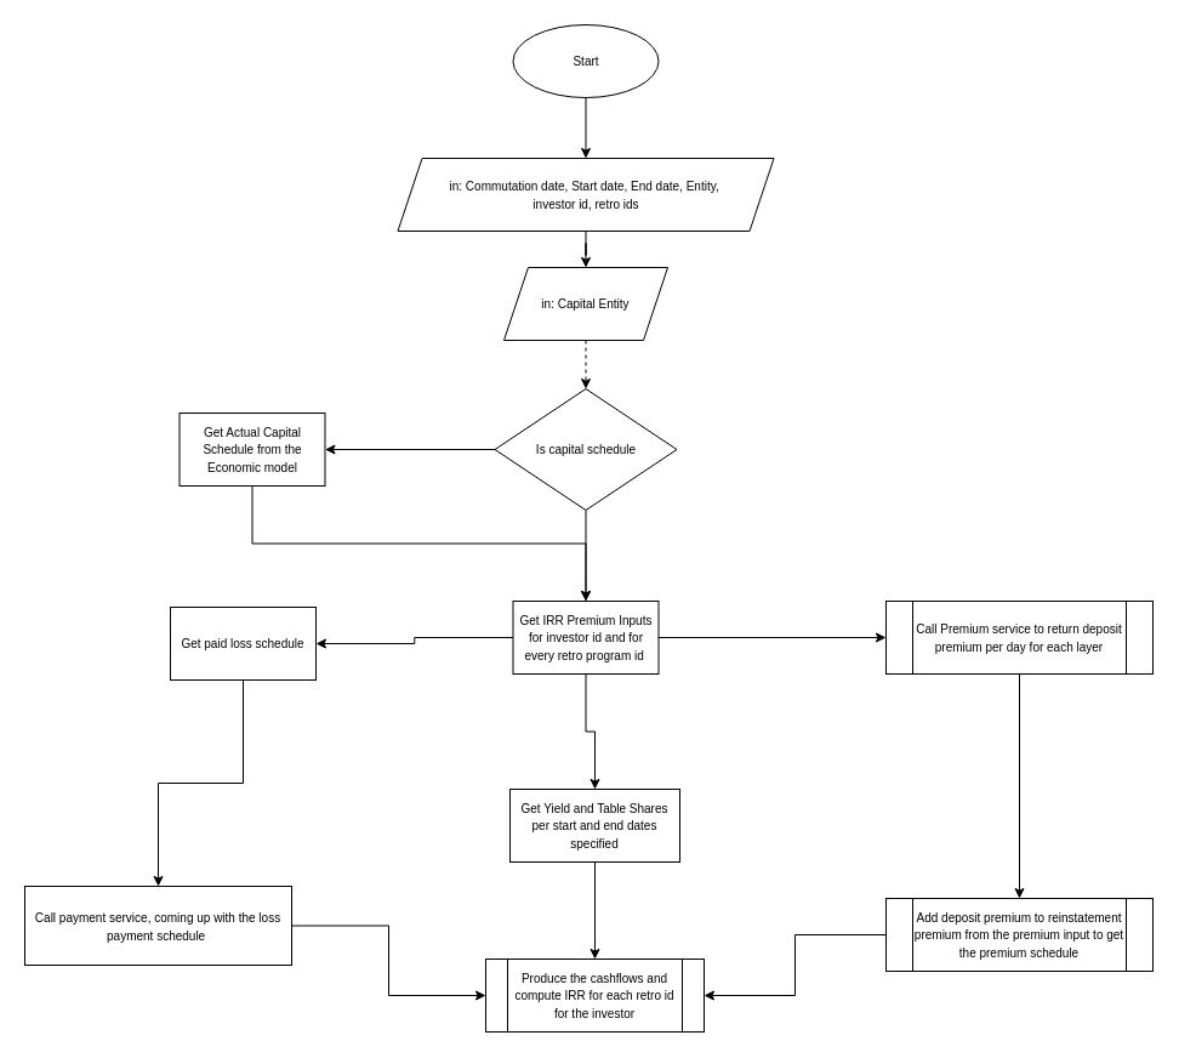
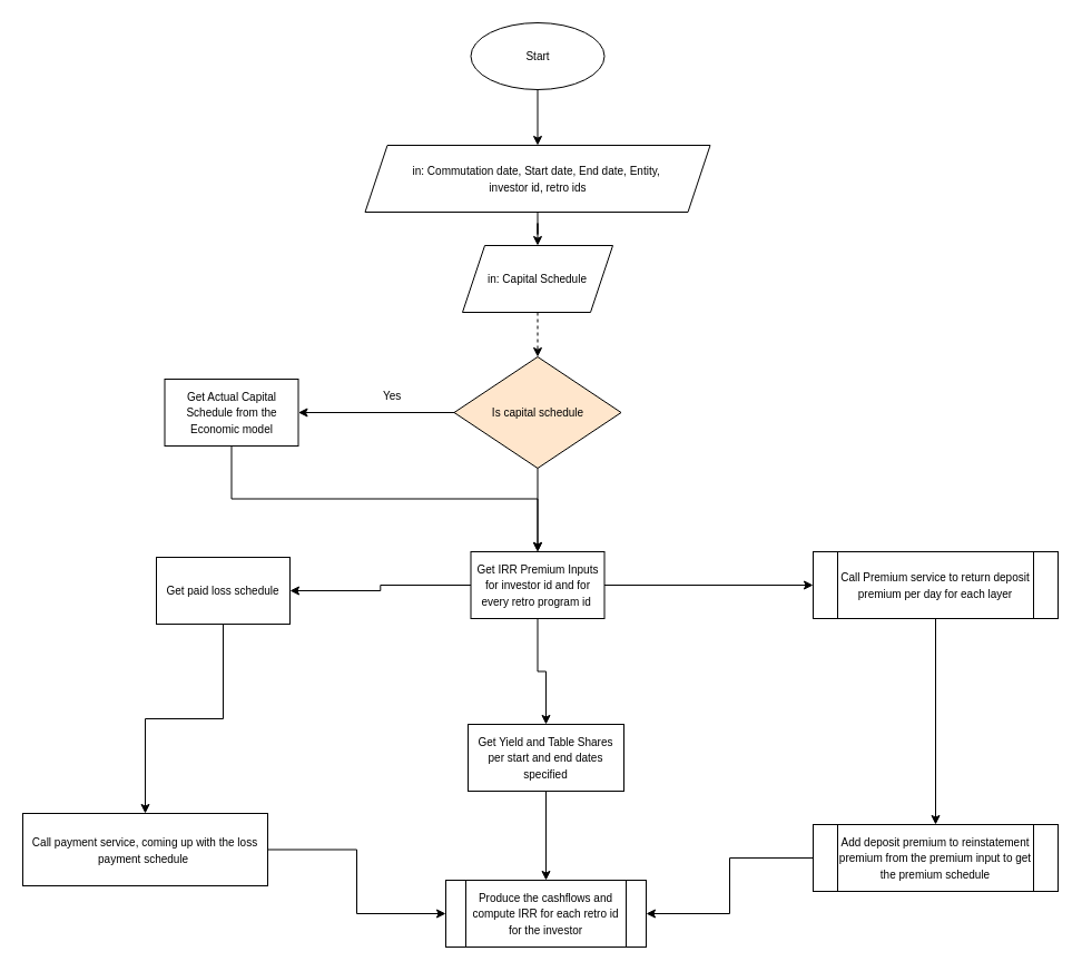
  <mxCell id="0" />
  <mxCell id="1" parent="0" />
  <mxCell id="2" value="" style="edgeStyle=orthogonalEdgeStyle;rounded=0;orthogonalLoop=1;jettySize=auto;html=1;" edge="1" parent="1" source="3" target="7"><mxGeometry relative="1" as="geometry" /></mxCell>
  <mxCell id="3" value="&lt;font style=&quot;font-size: 10px;&quot;&gt;in: Commutation date, Start date, End date, Entity,&amp;nbsp;&lt;/font&gt;&lt;div&gt;&lt;font style=&quot;font-size: 10px;&quot;&gt;investor id, retro ids&lt;/font&gt;&lt;/div&gt;" style="shape=parallelogram;perimeter=parallelogramPerimeter;whiteSpace=wrap;html=1;fixedSize=1;" vertex="1" parent="1"><mxGeometry x="327.5" y="130" width="310" height="60" as="geometry" /></mxCell>
  <mxCell id="4" value="" style="edgeStyle=orthogonalEdgeStyle;rounded=0;orthogonalLoop=1;jettySize=auto;html=1;" edge="1" parent="1" source="5" target="3"><mxGeometry relative="1" as="geometry" /></mxCell>
  <mxCell id="5" value="&lt;font style=&quot;font-size: 10px;&quot;&gt;Start&lt;/font&gt;" style="ellipse;whiteSpace=wrap;html=1;" vertex="1" parent="1"><mxGeometry x="422.5" y="20" width="120" height="60" as="geometry" /></mxCell>
  <mxCell id="6" value="" style="edgeStyle=orthogonalEdgeStyle;rounded=0;orthogonalLoop=1;jettySize=auto;html=1;dashed=1;" edge="1" parent="1" source="7" target="10"><mxGeometry relative="1" as="geometry" /></mxCell>
- <mxCell id="7" value="&lt;font style=&quot;font-size: 10px;&quot;&gt;in: Capital Entity&lt;/font&gt;" style="shape=parallelogram;perimeter=parallelogramPerimeter;whiteSpace=wrap;html=1;fixedSize=1;" vertex="1" parent="1"><mxGeometry x="415" y="220" width="135" height="60" as="geometry" /></mxCell>
+ <mxCell id="7" value="&lt;font style=&quot;font-size: 10px;&quot;&gt;in: Capital Schedule&lt;/font&gt;" style="shape=parallelogram;perimeter=parallelogramPerimeter;whiteSpace=wrap;html=1;fixedSize=1;" vertex="1" parent="1"><mxGeometry x="415" y="220" width="135" height="60" as="geometry" /></mxCell>
  <mxCell id="8" value="" style="edgeStyle=orthogonalEdgeStyle;rounded=0;orthogonalLoop=1;jettySize=auto;html=1;" edge="1" parent="1" source="10" target="11"><mxGeometry relative="1" as="geometry" /></mxCell>
  <mxCell id="9" value="" style="edgeStyle=orthogonalEdgeStyle;rounded=0;orthogonalLoop=1;jettySize=auto;html=1;" edge="1" parent="1" source="10" target="17"><mxGeometry relative="1" as="geometry" /></mxCell>
- <mxCell id="10" value="&lt;font style=&quot;font-size: 10px;&quot;&gt;Is capital schedule&lt;/font&gt;" style="rhombus;whiteSpace=wrap;html=1;" vertex="1" parent="1"><mxGeometry x="407.5" y="320" width="150" height="100" as="geometry" /></mxCell>
+ <mxCell id="10" value="&lt;font style=&quot;font-size: 10px;&quot;&gt;Is capital schedule&lt;/font&gt;" style="rhombus;whiteSpace=wrap;html=1;fillColor=#ffe6cc;" vertex="1" parent="1"><mxGeometry x="407.5" y="320" width="150" height="100" as="geometry" /></mxCell>
  <mxCell id="11" value="&lt;font style=&quot;font-size: 10px;&quot;&gt;Get Actual Capital Schedule from the Economic model&lt;/font&gt;" style="whiteSpace=wrap;html=1;" vertex="1" parent="1"><mxGeometry x="147.5" y="340" width="120" height="60" as="geometry" /></mxCell>
  <mxCell id="12" style="edgeStyle=orthogonalEdgeStyle;rounded=0;orthogonalLoop=1;jettySize=auto;html=1;exitX=0.5;exitY=1;exitDx=0;exitDy=0;" edge="1" parent="1" source="11" target="17"><mxGeometry relative="1" as="geometry" /></mxCell>
+ <mxCell id="13" value="&lt;font style=&quot;font-size: 10px;&quot;&gt;Yes&amp;nbsp;&lt;/font&gt;" style="text;html=1;align=center;verticalAlign=middle;resizable=0;points=[];autosize=1;strokeColor=none;fillColor=none;" vertex="1" parent="1"><mxGeometry x="332.5" y="340" width="40" height="30" as="geometry" /></mxCell>
  <mxCell id="14" value="" style="edgeStyle=orthogonalEdgeStyle;rounded=0;orthogonalLoop=1;jettySize=auto;html=1;" edge="1" parent="1" source="17" target="19"><mxGeometry relative="1" as="geometry" /></mxCell>
  <mxCell id="15" value="" style="edgeStyle=orthogonalEdgeStyle;rounded=0;orthogonalLoop=1;jettySize=auto;html=1;" edge="1" parent="1" source="17" target="23"><mxGeometry relative="1" as="geometry" /></mxCell>
  <mxCell id="16" value="" style="edgeStyle=orthogonalEdgeStyle;rounded=0;orthogonalLoop=1;jettySize=auto;html=1;" edge="1" parent="1" source="17" target="25"><mxGeometry relative="1" as="geometry" /></mxCell>
  <mxCell id="17" value="&lt;font style=&quot;font-size: 10px;&quot;&gt;Get IRR Premium Inputs for investor id and for every retro program id&amp;nbsp;&lt;/font&gt;" style="whiteSpace=wrap;html=1;" vertex="1" parent="1"><mxGeometry x="422.5" y="495" width="120" height="60" as="geometry" /></mxCell>
  <mxCell id="18" value="" style="edgeStyle=orthogonalEdgeStyle;rounded=0;orthogonalLoop=1;jettySize=auto;html=1;" edge="1" parent="1" source="19" target="21"><mxGeometry relative="1" as="geometry" /></mxCell>
  <mxCell id="19" value="&lt;font style=&quot;font-size: 10px;&quot;&gt;Get paid loss schedule&lt;/font&gt;" style="whiteSpace=wrap;html=1;" vertex="1" parent="1"><mxGeometry x="140" y="500" width="120" height="60" as="geometry" /></mxCell>
  <mxCell id="20" style="edgeStyle=orthogonalEdgeStyle;rounded=0;orthogonalLoop=1;jettySize=auto;html=1;" edge="1" parent="1" source="21" target="28"><mxGeometry relative="1" as="geometry" /></mxCell>
  <mxCell id="21" value="&lt;font style=&quot;font-size: 10px;&quot;&gt;Call payment service, coming up with the loss payment schedule&amp;nbsp;&lt;/font&gt;" style="whiteSpace=wrap;html=1;" vertex="1" parent="1"><mxGeometry x="20" y="730" width="220" height="65" as="geometry" /></mxCell>
  <mxCell id="22" value="" style="edgeStyle=orthogonalEdgeStyle;rounded=0;orthogonalLoop=1;jettySize=auto;html=1;" edge="1" parent="1" source="23" target="28"><mxGeometry relative="1" as="geometry" /></mxCell>
  <mxCell id="23" value="&lt;font style=&quot;font-size: 10px;&quot;&gt;Get Yield and Table Shares per start and end dates specified&lt;/font&gt;" style="whiteSpace=wrap;html=1;" vertex="1" parent="1"><mxGeometry x="420" y="650" width="140" height="60" as="geometry" /></mxCell>
  <mxCell id="24" value="" style="edgeStyle=orthogonalEdgeStyle;rounded=0;orthogonalLoop=1;jettySize=auto;html=1;" edge="1" parent="1" source="25" target="27"><mxGeometry relative="1" as="geometry" /></mxCell>
  <mxCell id="25" value="&lt;font style=&quot;font-size: 10px;&quot;&gt;Call Premium service to return deposit premium per day for each layer&lt;/font&gt;" style="shape=process;whiteSpace=wrap;html=1;backgroundOutline=1;" vertex="1" parent="1"><mxGeometry x="730" y="495" width="220" height="60" as="geometry" /></mxCell>
  <mxCell id="26" value="" style="edgeStyle=orthogonalEdgeStyle;rounded=0;orthogonalLoop=1;jettySize=auto;html=1;" edge="1" parent="1" source="27" target="28"><mxGeometry relative="1" as="geometry"><mxPoint x="600" y="770" as="targetPoint" /></mxGeometry></mxCell>
  <mxCell id="27" value="&lt;span style=&quot;font-size: 10px;&quot;&gt;Add deposit premium to reinstatement premium from the premium input to get the premium schedule&lt;/span&gt;" style="shape=process;whiteSpace=wrap;html=1;backgroundOutline=1;" vertex="1" parent="1"><mxGeometry x="730" y="740" width="220" height="60" as="geometry" /></mxCell>
  <mxCell id="28" value="&lt;font style=&quot;font-size: 10px;&quot;&gt;Produce the cashflows and compute IRR for each retro id for the investor&lt;/font&gt;" style="shape=process;whiteSpace=wrap;html=1;backgroundOutline=1;" vertex="1" parent="1"><mxGeometry x="400" y="790" width="180" height="60" as="geometry" /></mxCell>
